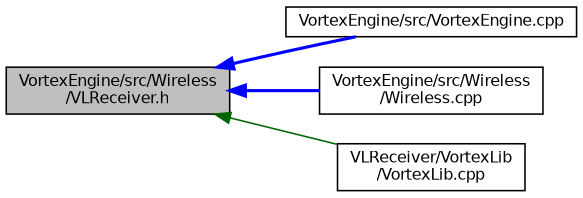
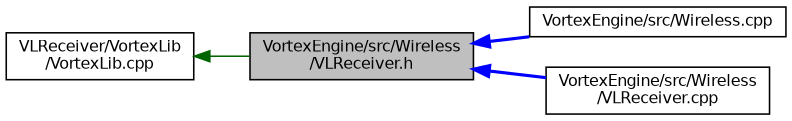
  digraph {
    rankdir=LR
    node [color=black fontname=Helvetica fontsize=10 shape=record]
    edge [color=blue dir=back fontname=Helvetica fontsize=10 labelfontname=Helvetica labelfontsize=10 style=bold]
    n1 [fillcolor=grey75 fontcolor=black height=0.2 label="VortexEngine/src/Wireless\l/VLReceiver.h" style=filled width=0.4]
-   n2 [height=0.2 label="VortexEngine/src/VortexEngine.cpp" width=0.4]
-   n3 [height=0.2 label="VortexEngine/src/Wireless\l/Wireless.cpp" width=0.4]
+   n2 [height=0.2 label="VortexEngine/src/Wireless.cpp" width=0.4]
+   n3 [height=0.2 label="VortexEngine/src/Wireless\l/VLReceiver.cpp" width=0.4]
    n4 [height=0.2 label="VLReceiver/VortexLib\l/VortexLib.cpp" width=0.4]
    n1 -> n2
    n1 -> n3
-   n1 -> n4 [color=darkgreen style=solid]
+   n4 -> n1 [color=darkgreen style=solid]
  }
